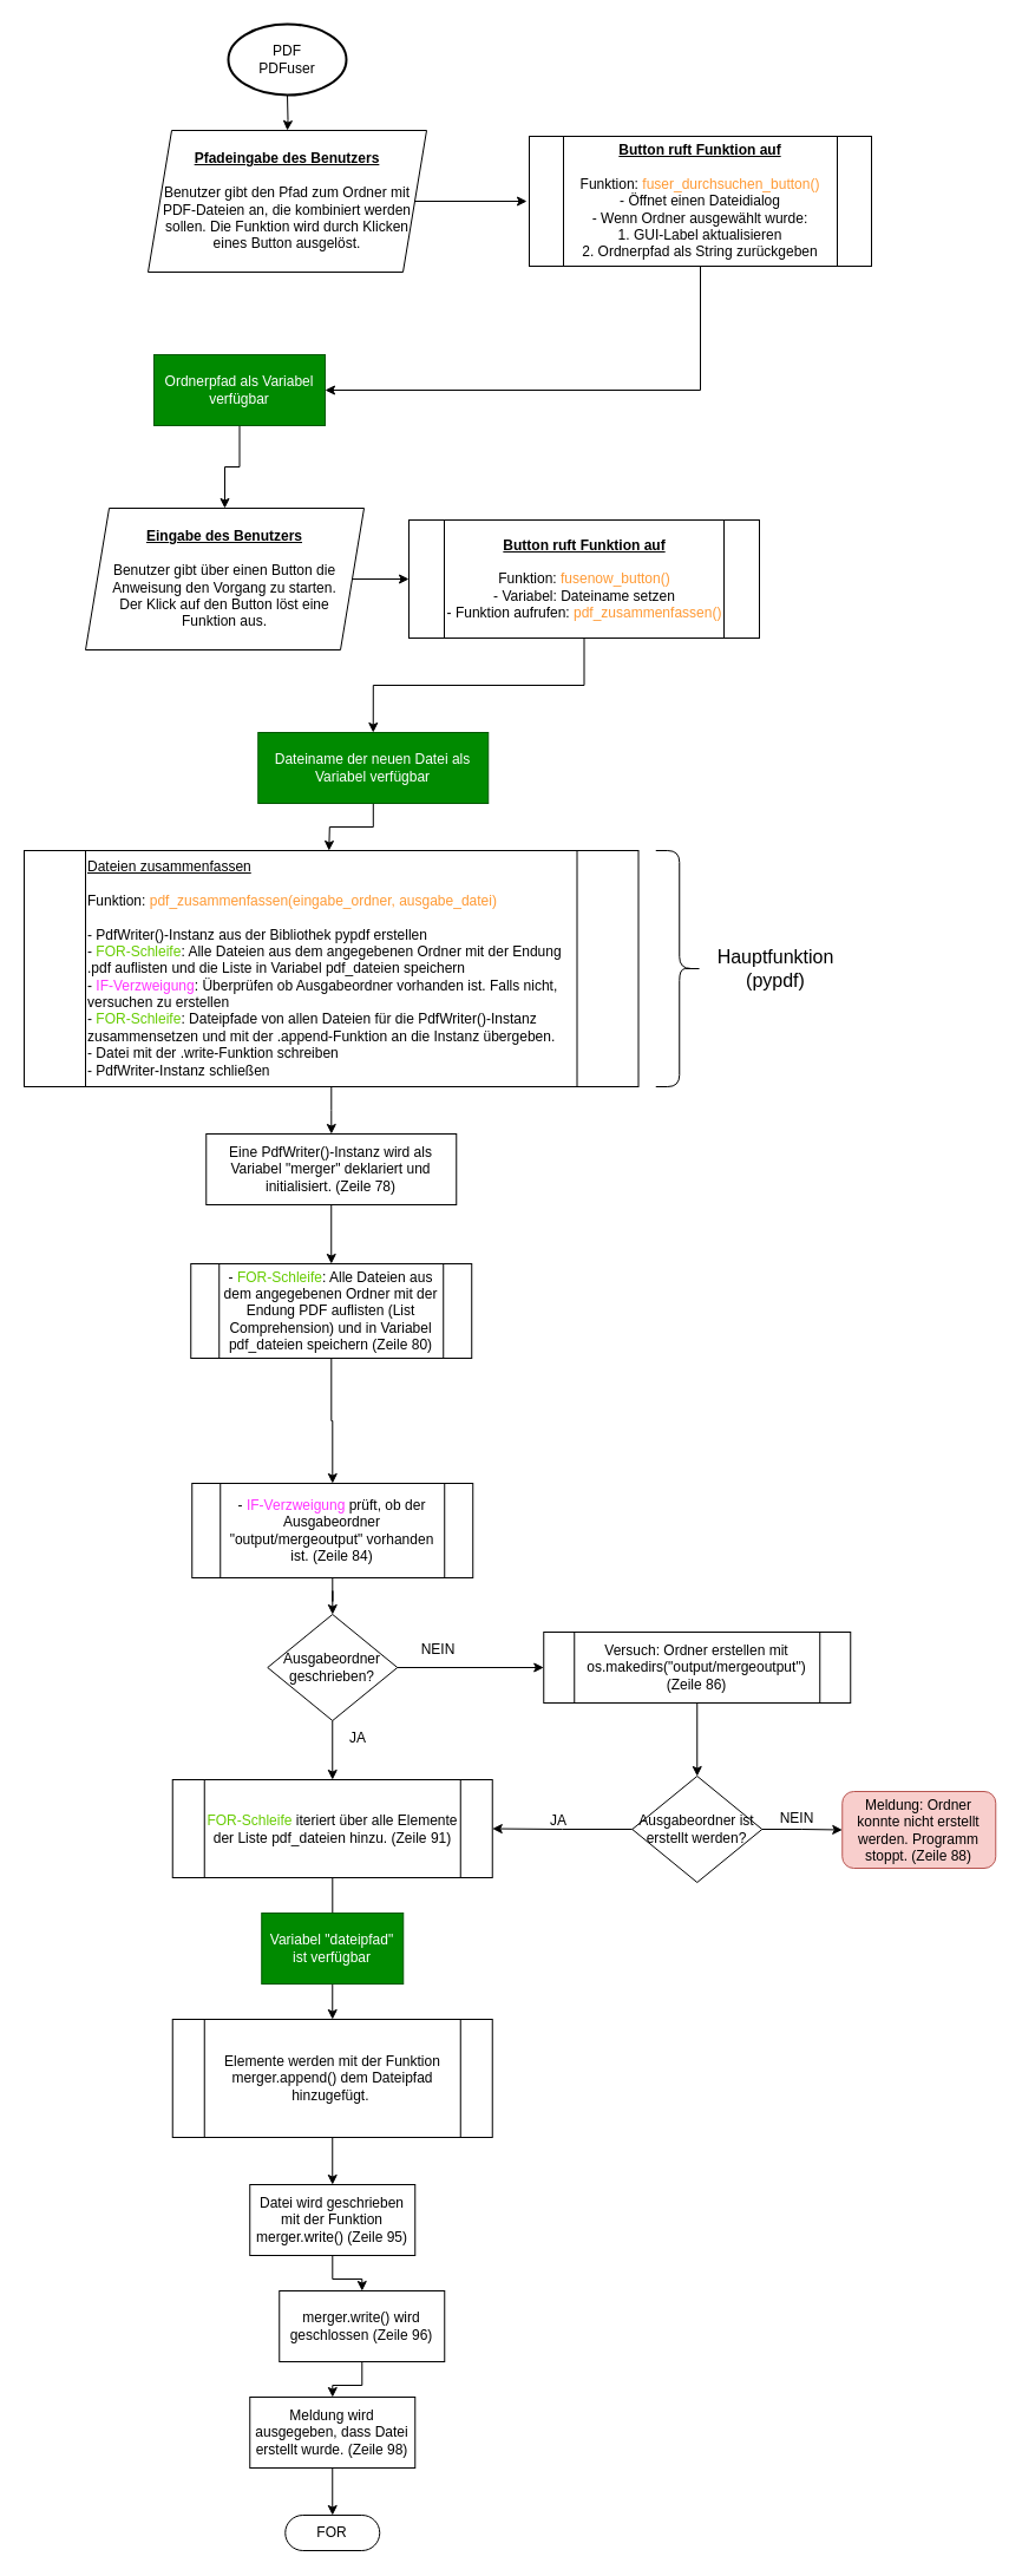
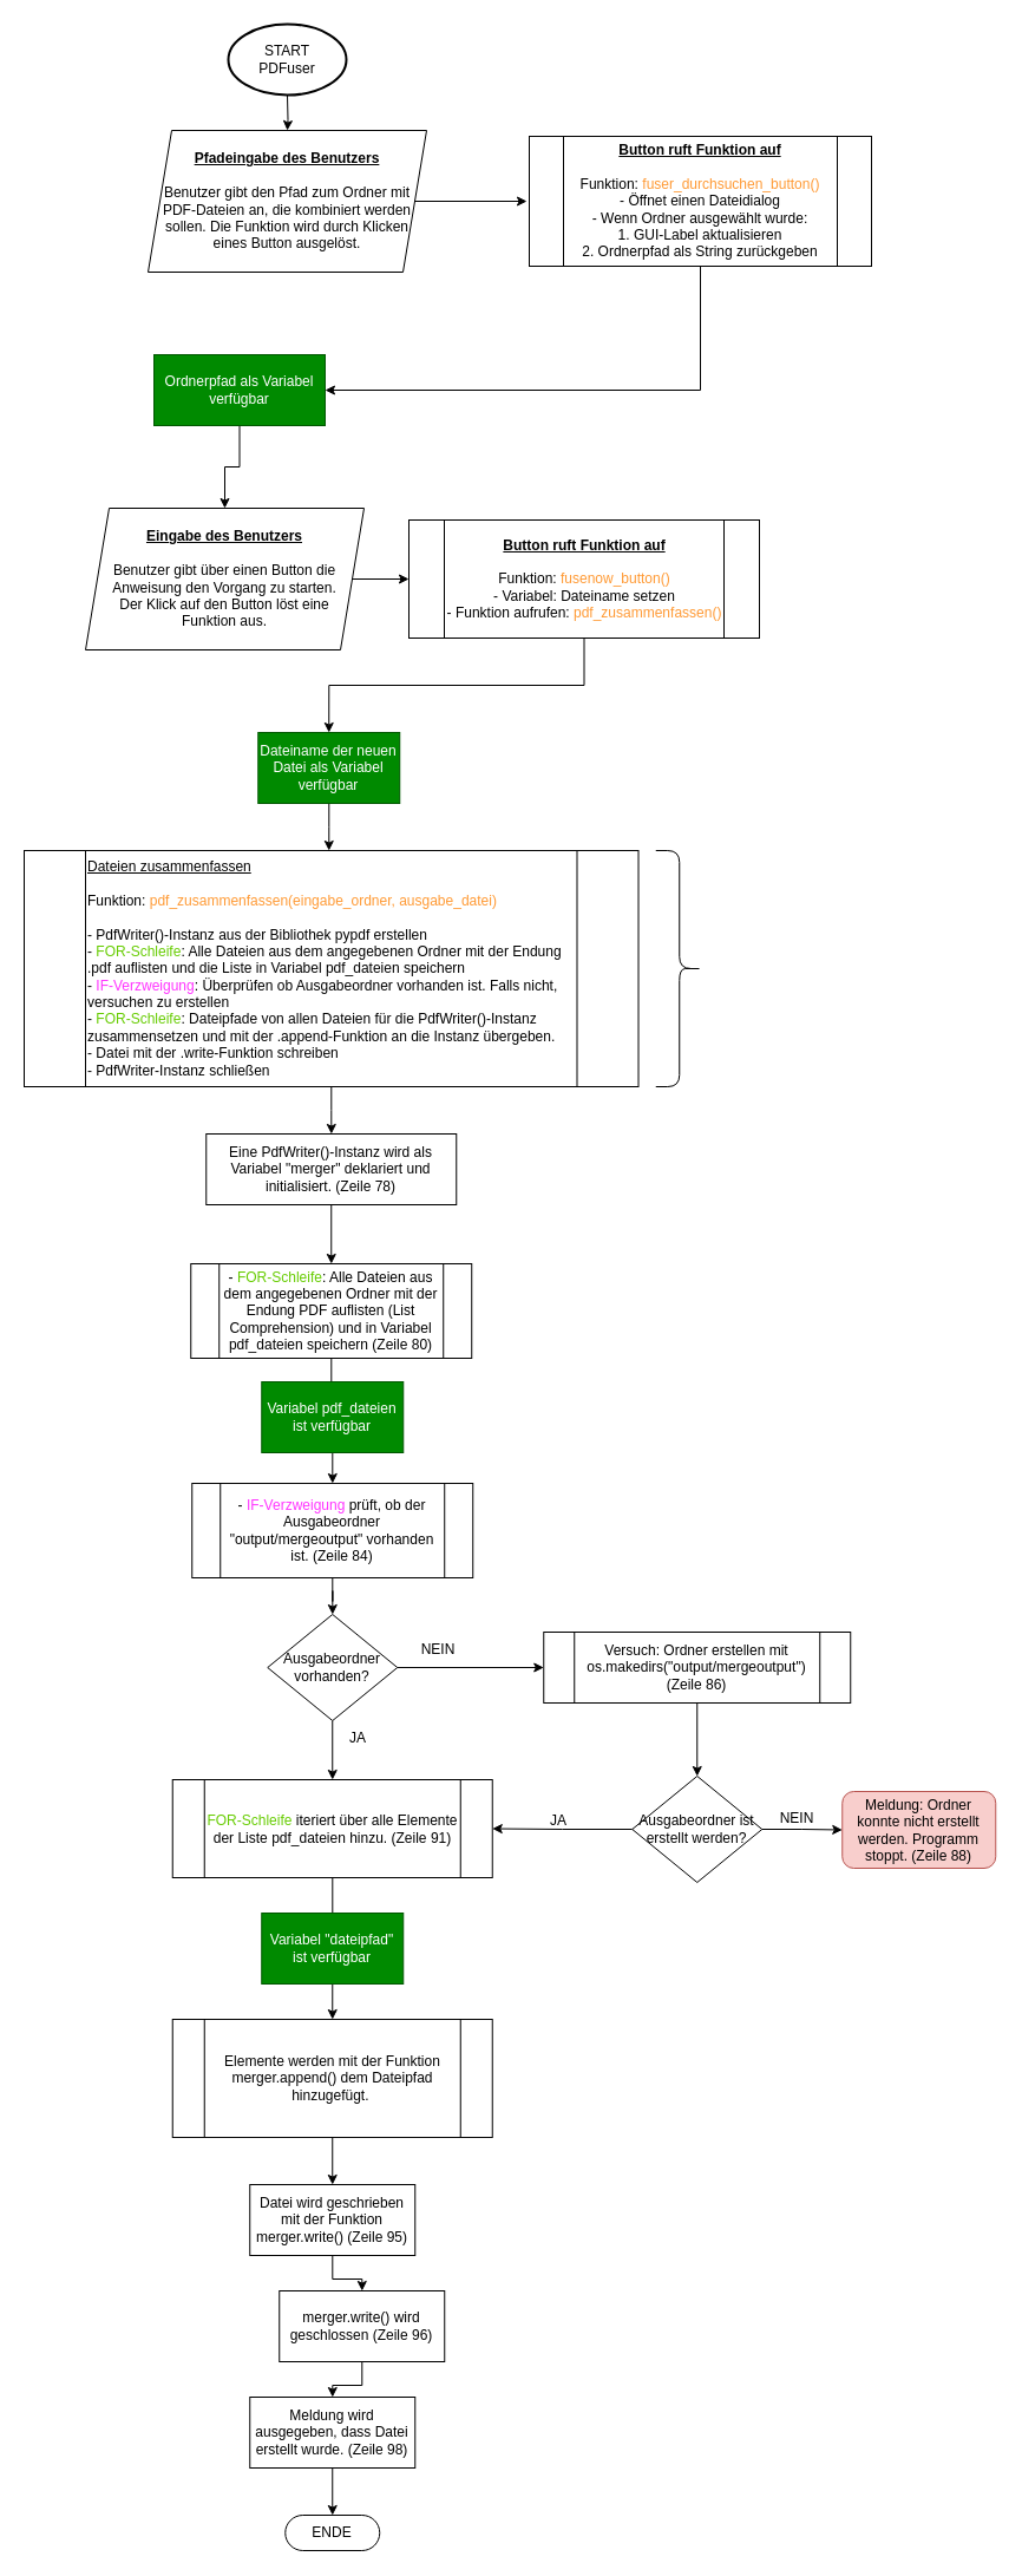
  <mxCell id="0" />
  <mxCell id="1" parent="0" />
  <mxCell id="2" value="" style="edgeStyle=orthogonalEdgeStyle;rounded=0;orthogonalLoop=1;jettySize=auto;html=1;" parent="1" target="4" edge="1"><mxGeometry relative="1" as="geometry"><mxPoint x="243" y="80" as="sourcePoint" /></mxGeometry></mxCell>
  <mxCell id="3" value="" style="edgeStyle=orthogonalEdgeStyle;rounded=0;orthogonalLoop=1;jettySize=auto;html=1;" parent="1" source="4" edge="1"><mxGeometry relative="1" as="geometry"><mxPoint x="446" y="170" as="targetPoint" /></mxGeometry></mxCell>
  <mxCell id="4" value="&lt;b&gt;&lt;u&gt;Pfadeingabe des Benutzers&lt;br&gt;&lt;/u&gt;&lt;/b&gt;&lt;br&gt;Benutzer gibt den Pfad zum Ordner mit PDF-Dateien an, die kombiniert werden sollen. Die Funktion wird durch Klicken eines Button ausgelöst." style="shape=parallelogram;perimeter=parallelogramPerimeter;whiteSpace=wrap;html=1;fixedSize=1;" parent="1" vertex="1"><mxGeometry x="125" y="110" width="236" height="120" as="geometry" /></mxCell>
  <mxCell id="5" value="" style="edgeStyle=orthogonalEdgeStyle;rounded=0;orthogonalLoop=1;jettySize=auto;html=1;" parent="1" source="6" target="25" edge="1"><mxGeometry relative="1" as="geometry" /></mxCell>
  <mxCell id="6" value="&lt;u&gt;Dateien zusammenfassen&lt;/u&gt;&lt;br&gt;&lt;br&gt;Funktion: &lt;font color=&quot;#ff9933&quot;&gt;pdf_zusammenfassen(eingabe_ordner, ausgabe_datei)&lt;/font&gt;&lt;br&gt;&lt;br&gt;- PdfWriter()-Instanz aus der Bibliothek pypdf erstellen&lt;br&gt;- &lt;font color=&quot;#66cc00&quot;&gt;FOR-Schleife&lt;/font&gt;: Alle Dateien aus dem angegebenen Ordner mit der Endung .pdf auflisten und die Liste in Variabel pdf_dateien speichern&lt;br&gt;- &lt;font color=&quot;#ff33ff&quot;&gt;IF-Verzweigung&lt;/font&gt;: Überprüfen ob Ausgabeordner vorhanden ist. Falls nicht, versuchen zu erstellen&lt;br&gt;- &lt;font color=&quot;#66cc00&quot;&gt;FOR-Schleife&lt;/font&gt;: Dateipfade von allen Dateien für die PdfWriter()-Instanz zusammensetzen und mit der .append-Funktion an die Instanz übergeben.&lt;br&gt;- Datei mit der .write-Funktion schreiben&lt;br&gt;- PdfWriter-Instanz schließen" style="shape=process;whiteSpace=wrap;html=1;backgroundOutline=1;align=left;" parent="1" vertex="1"><mxGeometry x="20" y="720" width="520.5" height="200" as="geometry" /></mxCell>
  <mxCell id="7" style="edgeStyle=orthogonalEdgeStyle;rounded=0;orthogonalLoop=1;jettySize=auto;html=1;exitX=1;exitY=0.5;exitDx=0;exitDy=0;entryX=0;entryY=0.5;entryDx=0;entryDy=0;" parent="1" source="8" target="14" edge="1"><mxGeometry relative="1" as="geometry" /></mxCell>
  <mxCell id="8" value="&lt;b&gt;&lt;u&gt;Eingabe des Benutzers&lt;br&gt;&lt;/u&gt;&lt;/b&gt;&lt;br&gt;Benutzer gibt über einen Button die Anweisung den Vorgang zu starten.&lt;br&gt;Der Klick auf den Button löst eine&lt;br&gt;Funktion aus." style="shape=parallelogram;perimeter=parallelogramPerimeter;whiteSpace=wrap;html=1;fixedSize=1;" parent="1" vertex="1"><mxGeometry x="72" y="430" width="236" height="120" as="geometry" /></mxCell>
  <mxCell id="9" style="edgeStyle=orthogonalEdgeStyle;rounded=0;orthogonalLoop=1;jettySize=auto;html=1;exitX=0.5;exitY=1;exitDx=0;exitDy=0;entryX=1;entryY=0.5;entryDx=0;entryDy=0;" parent="1" source="10" target="12" edge="1"><mxGeometry relative="1" as="geometry" /></mxCell>
  <mxCell id="10" value="&lt;b&gt;&lt;u&gt;Button ruft Funktion auf&lt;br&gt;&lt;/u&gt;&lt;/b&gt;&lt;br&gt;Funktion:&amp;nbsp;&lt;font color=&quot;#ff9933&quot;&gt;fuser_durchsuchen_button()&lt;/font&gt;&lt;br&gt;- Öffnet einen Dateidialog&lt;br&gt;- Wenn Ordner ausgewählt wurde:&lt;br&gt;1. GUI-Label aktualisieren&lt;br&gt;2. Ordnerpfad als String zurückgeben" style="shape=process;whiteSpace=wrap;html=1;backgroundOutline=1;" parent="1" vertex="1"><mxGeometry x="448" y="115" width="290" height="110" as="geometry" /></mxCell>
  <mxCell id="11" value="" style="edgeStyle=orthogonalEdgeStyle;rounded=0;orthogonalLoop=1;jettySize=auto;html=1;" parent="1" source="12" target="8" edge="1"><mxGeometry relative="1" as="geometry" /></mxCell>
  <mxCell id="12" value="Ordnerpfad als Variabel verfügbar" style="rounded=0;whiteSpace=wrap;html=1;fillColor=#008a00;fontColor=#ffffff;strokeColor=#005700;" parent="1" vertex="1"><mxGeometry x="130" y="300" width="145" height="60" as="geometry" /></mxCell>
  <mxCell id="13" style="edgeStyle=orthogonalEdgeStyle;rounded=0;orthogonalLoop=1;jettySize=auto;html=1;exitX=0.5;exitY=1;exitDx=0;exitDy=0;entryX=0.5;entryY=0;entryDx=0;entryDy=0;" edge="1" parent="1" source="14" target="16"><mxGeometry relative="1" as="geometry" /></mxCell>
  <mxCell id="14" value="&lt;b&gt;&lt;u&gt;Button ruft Funktion auf&lt;br&gt;&lt;/u&gt;&lt;/b&gt;&lt;br&gt;Funktion:&amp;nbsp;&lt;font color=&quot;#ff9933&quot;&gt;fusenow_button()&lt;/font&gt;&lt;br&gt;- Variabel: Dateiname setzen&lt;br&gt;- Funktion aufrufen:&amp;nbsp;&lt;font color=&quot;#ff9933&quot;&gt;pdf_zusammenfassen()&lt;/font&gt;" style="shape=process;whiteSpace=wrap;html=1;backgroundOutline=1;" parent="1" vertex="1"><mxGeometry x="346" y="440" width="297" height="100" as="geometry" /></mxCell>
  <mxCell id="15" value="" style="edgeStyle=orthogonalEdgeStyle;rounded=0;orthogonalLoop=1;jettySize=auto;html=1;" parent="1" source="16" edge="1"><mxGeometry relative="1" as="geometry"><mxPoint x="278.279" y="720" as="targetPoint" /></mxGeometry></mxCell>
- <mxCell id="16" value="Dateiname der neuen Datei als Variabel verfügbar" style="rounded=0;whiteSpace=wrap;html=1;fillColor=#008a00;fontColor=#ffffff;strokeColor=#005700;" parent="1" vertex="1"><mxGeometry x="218.25" y="620" width="195" height="60" as="geometry" /></mxCell>
+ <mxCell id="16" value="Dateiname der neuen Datei als Variabel verfügbar" style="rounded=0;whiteSpace=wrap;html=1;fillColor=#008a00;fontColor=#ffffff;strokeColor=#005700;" parent="1" vertex="1"><mxGeometry x="218.25" y="620" width="120" height="60" as="geometry" /></mxCell>
  <mxCell id="17" value="" style="shape=curlyBracket;whiteSpace=wrap;html=1;rounded=1;flipH=1;labelPosition=right;verticalLabelPosition=middle;align=left;verticalAlign=middle;" parent="1" vertex="1"><mxGeometry x="555.25" y="720" width="40" height="200" as="geometry" /></mxCell>
- <mxCell id="18" value="&lt;font style=&quot;font-size: 16px;&quot;&gt;Hauptfunktion (pypdf)&lt;/font&gt;" style="text;html=1;strokeColor=none;fillColor=none;align=center;verticalAlign=middle;whiteSpace=wrap;rounded=0;" parent="1" vertex="1"><mxGeometry x="602.25" y="805" width="110" height="30" as="geometry" /></mxCell>
  <mxCell id="19" value="" style="edgeStyle=orthogonalEdgeStyle;rounded=0;orthogonalLoop=1;jettySize=auto;html=1;" edge="1" parent="1" source="20" target="47"><mxGeometry relative="1" as="geometry" /></mxCell>
  <mxCell id="20" value="Datei wird geschrieben mit der Funktion merger.write() (Zeile 95)" style="rounded=0;whiteSpace=wrap;html=1;" parent="1" vertex="1"><mxGeometry x="211.25" y="1850" width="140" height="60" as="geometry" /></mxCell>
  <mxCell id="21" value="" style="edgeStyle=orthogonalEdgeStyle;rounded=0;orthogonalLoop=1;jettySize=auto;html=1;" parent="1" source="23" target="31" edge="1"><mxGeometry relative="1" as="geometry" /></mxCell>
  <mxCell id="22" value="" style="edgeStyle=orthogonalEdgeStyle;rounded=0;orthogonalLoop=1;jettySize=auto;html=1;" parent="1" source="23" target="34" edge="1"><mxGeometry relative="1" as="geometry" /></mxCell>
- <mxCell id="23" value="Ausgabeordner&lt;br&gt;geschrieben?" style="rhombus;whiteSpace=wrap;html=1;" parent="1" vertex="1"><mxGeometry x="226.25" y="1367" width="110" height="90" as="geometry" /></mxCell>
+ <mxCell id="23" value="Ausgabeordner&lt;br&gt;vorhanden?" style="rhombus;whiteSpace=wrap;html=1;" parent="1" vertex="1"><mxGeometry x="226.25" y="1367" width="110" height="90" as="geometry" /></mxCell>
  <mxCell id="24" value="" style="edgeStyle=orthogonalEdgeStyle;rounded=0;orthogonalLoop=1;jettySize=auto;html=1;" parent="1" source="25" target="27" edge="1"><mxGeometry relative="1" as="geometry" /></mxCell>
  <mxCell id="25" value="Eine PdfWriter()-Instanz wird als Variabel &quot;merger&quot; deklariert und initialisiert. (Zeile 78)" style="rounded=0;whiteSpace=wrap;html=1;" parent="1" vertex="1"><mxGeometry x="174.26" y="960" width="212" height="60" as="geometry" /></mxCell>
  <mxCell id="26" value="" style="edgeStyle=orthogonalEdgeStyle;rounded=0;orthogonalLoop=1;jettySize=auto;html=1;" parent="1" source="27" target="29" edge="1"><mxGeometry relative="1" as="geometry" /></mxCell>
  <mxCell id="27" value="-&amp;nbsp;&lt;font style=&quot;text-align: left;&quot; color=&quot;#66cc00&quot;&gt;FOR-Schleife&lt;/font&gt;&lt;span style=&quot;text-align: left;&quot;&gt;: Alle Dateien aus dem angegebenen Ordner mit der Endung PDF auflisten (List Comprehension) und in Variabel pdf_dateien speichern (Zeile 80)&lt;/span&gt;" style="shape=process;whiteSpace=wrap;html=1;backgroundOutline=1;" parent="1" vertex="1"><mxGeometry x="161.25" y="1070" width="237.99" height="80" as="geometry" /></mxCell>
  <mxCell id="28" value="" style="edgeStyle=orthogonalEdgeStyle;rounded=0;orthogonalLoop=1;jettySize=auto;html=1;" parent="1" source="29" target="23" edge="1"><mxGeometry relative="1" as="geometry" /></mxCell>
  <mxCell id="29" value="- &lt;font color=&quot;#ff33ff&quot;&gt;IF-Verzweigung &lt;/font&gt;prüft, ob der Ausgabeordner &quot;output/mergeoutput&quot; vorhanden ist. (Zeile 84)" style="shape=process;whiteSpace=wrap;html=1;backgroundOutline=1;" parent="1" vertex="1"><mxGeometry x="162.25" y="1256" width="237.99" height="80" as="geometry" /></mxCell>
  <mxCell id="30" value="" style="edgeStyle=orthogonalEdgeStyle;rounded=0;orthogonalLoop=1;jettySize=auto;html=1;" parent="1" source="31" target="38" edge="1"><mxGeometry relative="1" as="geometry" /></mxCell>
  <mxCell id="31" value="Versuch: Ordner erstellen mit os.makedirs(&quot;output/mergeoutput&quot;) (Zeile 86)" style="shape=process;whiteSpace=wrap;html=1;backgroundOutline=1;" parent="1" vertex="1"><mxGeometry x="460.25" y="1382" width="260" height="60" as="geometry" /></mxCell>
  <mxCell id="32" value="NEIN" style="text;html=1;strokeColor=none;fillColor=none;align=center;verticalAlign=middle;whiteSpace=wrap;rounded=0;" parent="1" vertex="1"><mxGeometry x="341.25" y="1382" width="60" height="30" as="geometry" /></mxCell>
  <mxCell id="33" value="" style="edgeStyle=orthogonalEdgeStyle;rounded=0;orthogonalLoop=1;jettySize=auto;html=1;" parent="1" source="34" edge="1"><mxGeometry relative="1" as="geometry"><mxPoint x="281.25" y="1710" as="targetPoint" /></mxGeometry></mxCell>
  <mxCell id="34" value="&lt;font color=&quot;#66cc00&quot;&gt;FOR-Schleife&lt;/font&gt; iteriert über alle Elemente der Liste pdf_dateien hinzu. (Zeile 91)" style="shape=process;whiteSpace=wrap;html=1;backgroundOutline=1;" parent="1" vertex="1"><mxGeometry x="145.75" y="1507" width="271" height="83" as="geometry" /></mxCell>
  <mxCell id="35" value="JA" style="text;html=1;strokeColor=none;fillColor=none;align=center;verticalAlign=middle;whiteSpace=wrap;rounded=0;" parent="1" vertex="1"><mxGeometry x="273.25" y="1457" width="60" height="30" as="geometry" /></mxCell>
  <mxCell id="36" style="edgeStyle=orthogonalEdgeStyle;rounded=0;orthogonalLoop=1;jettySize=auto;html=1;exitX=0;exitY=0.5;exitDx=0;exitDy=0;entryX=1;entryY=0.5;entryDx=0;entryDy=0;" parent="1" source="38" target="34" edge="1"><mxGeometry relative="1" as="geometry" /></mxCell>
  <mxCell id="37" value="" style="edgeStyle=orthogonalEdgeStyle;rounded=0;orthogonalLoop=1;jettySize=auto;html=1;" parent="1" source="38" target="40" edge="1"><mxGeometry relative="1" as="geometry" /></mxCell>
  <mxCell id="38" value="Ausgabeordner ist erstellt werden?" style="rhombus;whiteSpace=wrap;html=1;" parent="1" vertex="1"><mxGeometry x="535.25" y="1504" width="110" height="90" as="geometry" /></mxCell>
  <mxCell id="39" value="JA" style="text;html=1;strokeColor=none;fillColor=none;align=center;verticalAlign=middle;whiteSpace=wrap;rounded=0;" parent="1" vertex="1"><mxGeometry x="443.25" y="1527" width="60" height="30" as="geometry" /></mxCell>
  <mxCell id="40" value="Meldung: Ordner konnte nicht erstellt werden. Programm stoppt. (Zeile 88)" style="rounded=1;whiteSpace=wrap;html=1;fillColor=#f8cecc;strokeColor=#b85450;" parent="1" vertex="1"><mxGeometry x="713.25" y="1517" width="130" height="65" as="geometry" /></mxCell>
  <mxCell id="41" value="NEIN" style="text;html=1;strokeColor=none;fillColor=none;align=center;verticalAlign=middle;whiteSpace=wrap;rounded=0;" parent="1" vertex="1"><mxGeometry x="645.25" y="1525" width="60" height="30" as="geometry" /></mxCell>
+ <mxCell id="42" value="Variabel pdf_dateien ist verfügbar" style="rounded=0;whiteSpace=wrap;html=1;fillColor=#008a00;fontColor=#ffffff;strokeColor=#005700;" parent="1" vertex="1"><mxGeometry x="221.26" y="1170" width="120" height="60" as="geometry" /></mxCell>
  <mxCell id="43" value="" style="edgeStyle=orthogonalEdgeStyle;rounded=0;orthogonalLoop=1;jettySize=auto;html=1;" edge="1" parent="1" source="44" target="20"><mxGeometry relative="1" as="geometry" /></mxCell>
  <mxCell id="44" value="Elemente werden mit der Funktion merger.append() dem Dateipfad hinzugefügt.&amp;nbsp;" style="shape=process;whiteSpace=wrap;html=1;backgroundOutline=1;" parent="1" vertex="1"><mxGeometry x="145.75" y="1710" width="271" height="100" as="geometry" /></mxCell>
  <mxCell id="45" value="Variabel &quot;dateipfad&quot; ist verfügbar" style="rounded=0;whiteSpace=wrap;html=1;fillColor=#008a00;fontColor=#ffffff;strokeColor=#005700;" vertex="1" parent="1"><mxGeometry x="221.25" y="1620" width="120" height="60" as="geometry" /></mxCell>
  <mxCell id="46" value="" style="edgeStyle=orthogonalEdgeStyle;rounded=0;orthogonalLoop=1;jettySize=auto;html=1;" edge="1" parent="1" source="47" target="49"><mxGeometry relative="1" as="geometry" /></mxCell>
  <mxCell id="47" value="merger.write() wird geschlossen (Zeile 96)" style="rounded=0;whiteSpace=wrap;html=1;" vertex="1" parent="1"><mxGeometry x="236.25" y="1940" width="140" height="60" as="geometry" /></mxCell>
  <mxCell id="48" value="" style="edgeStyle=orthogonalEdgeStyle;rounded=0;orthogonalLoop=1;jettySize=auto;html=1;" edge="1" parent="1" source="49" target="50"><mxGeometry relative="1" as="geometry" /></mxCell>
  <mxCell id="49" value="Meldung wird ausgegeben, dass Datei erstellt wurde. (Zeile 98)" style="rounded=0;whiteSpace=wrap;html=1;" vertex="1" parent="1"><mxGeometry x="211.26" y="2030" width="140" height="60" as="geometry" /></mxCell>
- <mxCell id="50" value="FOR" style="html=1;dashed=0;whiteSpace=wrap;shape=mxgraph.dfd.start" vertex="1" parent="1"><mxGeometry x="241.25" y="2130" width="80" height="30" as="geometry" /></mxCell>
- <mxCell id="51" value="PDF&lt;br&gt;PDFuser" style="strokeWidth=2;html=1;shape=mxgraph.flowchart.start_1;whiteSpace=wrap;" vertex="1" parent="1"><mxGeometry x="193" y="20" width="100" height="60" as="geometry" /></mxCell>
+ <mxCell id="50" value="ENDE" style="html=1;dashed=0;whiteSpace=wrap;shape=mxgraph.dfd.start" vertex="1" parent="1"><mxGeometry x="241.25" y="2130" width="80" height="30" as="geometry" /></mxCell>
+ <mxCell id="51" value="START&lt;br&gt;PDFuser" style="strokeWidth=2;html=1;shape=mxgraph.flowchart.start_1;whiteSpace=wrap;" vertex="1" parent="1"><mxGeometry x="193" y="20" width="100" height="60" as="geometry" /></mxCell>
